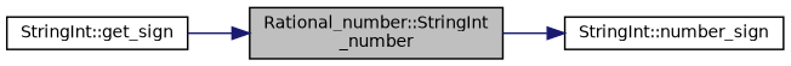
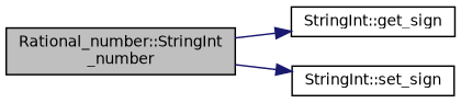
  digraph {
    rankdir=LR
    node [color=black fillcolor=white fontname=Helvetica fontsize=10 shape=record style=filled]
    edge [color=midnightblue fontname=Helvetica fontsize=10 labelfontname=Helvetica labelfontsize=10 style=solid]
    n1 [fillcolor=grey75 fontcolor=black height=0.2 label="Rational_number::StringInt\l_number" width=0.4]
    n2 [height=0.2 label="StringInt::get_sign" width=0.4]
-   n3 [height=0.2 label="StringInt::number_sign" width=0.4]
-   n2 -> n1
+   n3 [height=0.2 label="StringInt::set_sign" width=0.4]
+   n1 -> n2
    n1 -> n3
  }
